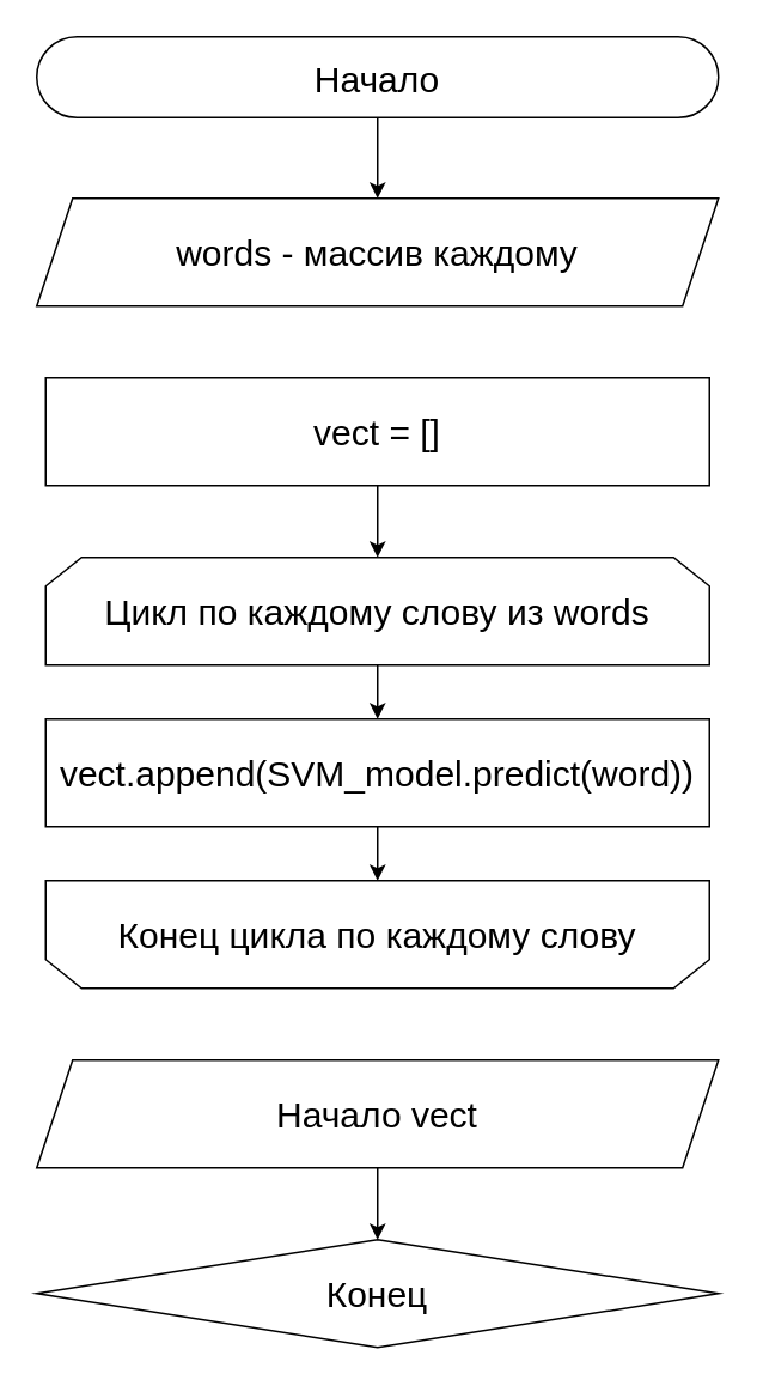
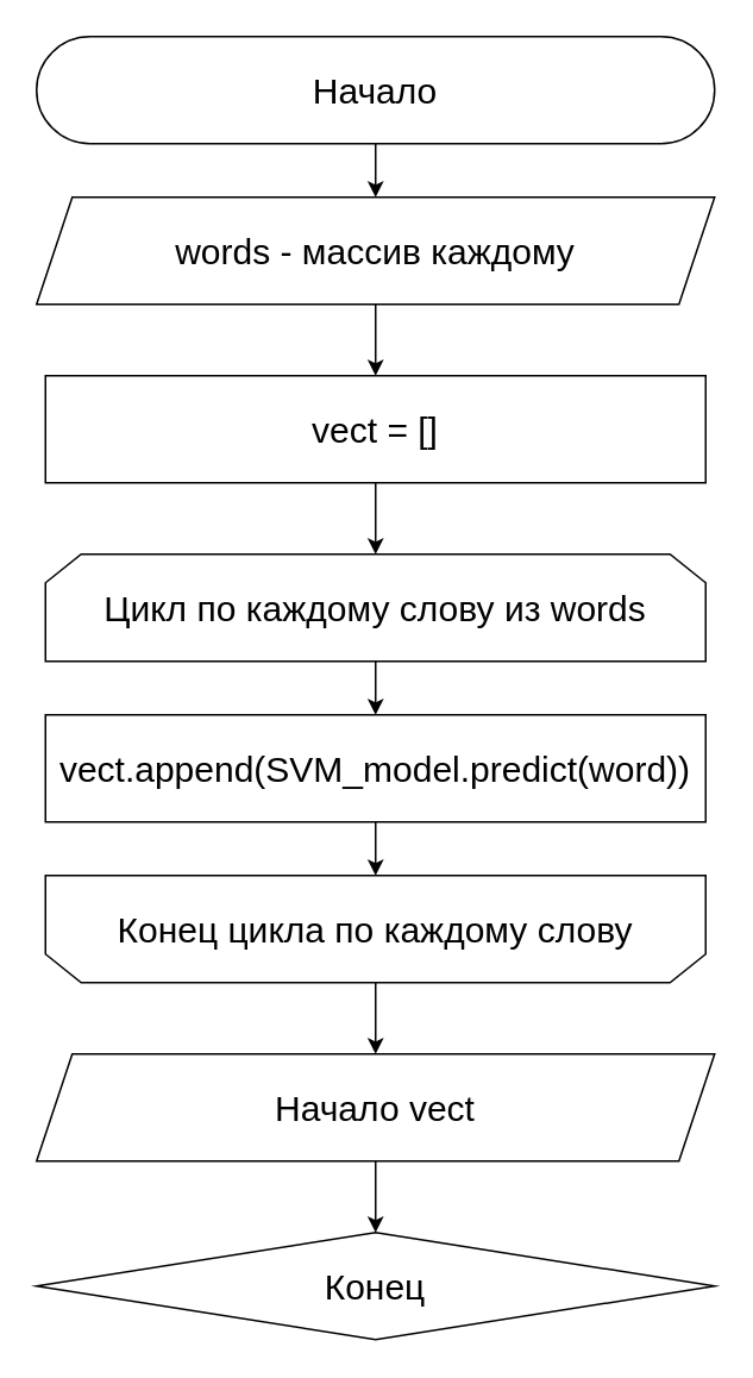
  <mxCell id="0" />
  <mxCell id="1" parent="0" />
  <mxCell id="2" style="edgeStyle=none;html=1;exitX=0.5;exitY=1;exitDx=0;exitDy=0;entryX=0.5;entryY=0;entryDx=0;entryDy=0;fontSize=20;" parent="1" source="3" edge="1"><mxGeometry relative="1" as="geometry"><mxPoint x="210" y="110" as="targetPoint" /></mxGeometry></mxCell>
- <mxCell id="3" value="Начало" style="rounded=1;whiteSpace=wrap;html=1;arcSize=50;fontSize=20;" parent="1" vertex="1"><mxGeometry x="20" y="20" width="380" height="45" as="geometry" /></mxCell>
+ <mxCell id="3" value="Начало" style="rounded=1;whiteSpace=wrap;html=1;arcSize=50;fontSize=20;" parent="1" vertex="1"><mxGeometry x="20" y="20" width="380" height="60" as="geometry" /></mxCell>
  <mxCell id="4" style="edgeStyle=none;html=1;exitX=0.5;exitY=1;exitDx=0;exitDy=0;entryX=0.5;entryY=0;entryDx=0;entryDy=0;fontSize=20;" parent="1" source="5" target="7" edge="1"><mxGeometry relative="1" as="geometry" /></mxCell>
  <mxCell id="5" value="Цикл по каждому слову из words" style="shape=loopLimit;whiteSpace=wrap;html=1;fontSize=20;" parent="1" vertex="1"><mxGeometry x="25" y="310" width="370" height="60" as="geometry" /></mxCell>
  <mxCell id="6" style="edgeStyle=none;html=1;exitX=0.5;exitY=1;exitDx=0;exitDy=0;entryX=0.5;entryY=0;entryDx=0;entryDy=0;fontSize=20;" parent="1" source="7" target="11" edge="1"><mxGeometry relative="1" as="geometry" /></mxCell>
  <mxCell id="7" value="vect.append(SVM_model.predict(word))" style="rounded=0;whiteSpace=wrap;html=1;fontSize=20;" parent="1" vertex="1"><mxGeometry x="25" y="400" width="370" height="60" as="geometry" /></mxCell>
  <mxCell id="8" style="edgeStyle=none;html=1;exitX=0.5;exitY=1;exitDx=0;exitDy=0;entryX=0.5;entryY=0;entryDx=0;entryDy=0;fontSize=20;" parent="1" source="9" target="5" edge="1"><mxGeometry relative="1" as="geometry" /></mxCell>
  <mxCell id="9" value="vect = []" style="rounded=0;whiteSpace=wrap;html=1;fontSize=20;" parent="1" vertex="1"><mxGeometry x="25" y="210" width="370" height="60" as="geometry" /></mxCell>
+ <mxCell id="10" style="edgeStyle=none;html=1;exitX=0.5;exitY=1;exitDx=0;exitDy=0;entryX=0.5;entryY=0;entryDx=0;entryDy=0;fontSize=20;" parent="1" source="11" target="16" edge="1"><mxGeometry relative="1" as="geometry"><mxPoint x="210" y="600" as="targetPoint" /></mxGeometry></mxCell>
  <mxCell id="11" value="Конец цикла по каждому слову" style="shape=loopLimit;whiteSpace=wrap;html=1;flipV=1;fontSize=20;" parent="1" vertex="1"><mxGeometry x="25" y="490" width="370" height="60" as="geometry" /></mxCell>
  <mxCell id="12" value="Конец" style="rhombus;whiteSpace=wrap;html=1;arcSize=50;fontSize=20;" parent="1" vertex="1"><mxGeometry x="20" y="690" width="380" height="60" as="geometry" /></mxCell>
+ <mxCell id="13" style="edgeStyle=none;html=1;exitX=0.5;exitY=1;exitDx=0;exitDy=0;entryX=0.5;entryY=0;entryDx=0;entryDy=0;fontSize=20;" parent="1" source="14" target="9" edge="1"><mxGeometry relative="1" as="geometry" /></mxCell>
  <mxCell id="14" value="words - массив каждому" style="shape=parallelogram;perimeter=parallelogramPerimeter;whiteSpace=wrap;html=1;fixedSize=1;fontSize=20;" parent="1" vertex="1"><mxGeometry x="20" y="110" width="380" height="60" as="geometry" /></mxCell>
  <mxCell id="15" style="edgeStyle=none;html=1;exitX=0.5;exitY=1;exitDx=0;exitDy=0;entryX=0.5;entryY=0;entryDx=0;entryDy=0;fontSize=20;" parent="1" source="16" target="12" edge="1"><mxGeometry relative="1" as="geometry" /></mxCell>
  <mxCell id="16" value="Начало vect" style="shape=parallelogram;perimeter=parallelogramPerimeter;whiteSpace=wrap;html=1;fixedSize=1;fontSize=20;" parent="1" vertex="1"><mxGeometry x="20" y="590" width="380" height="60" as="geometry" /></mxCell>
